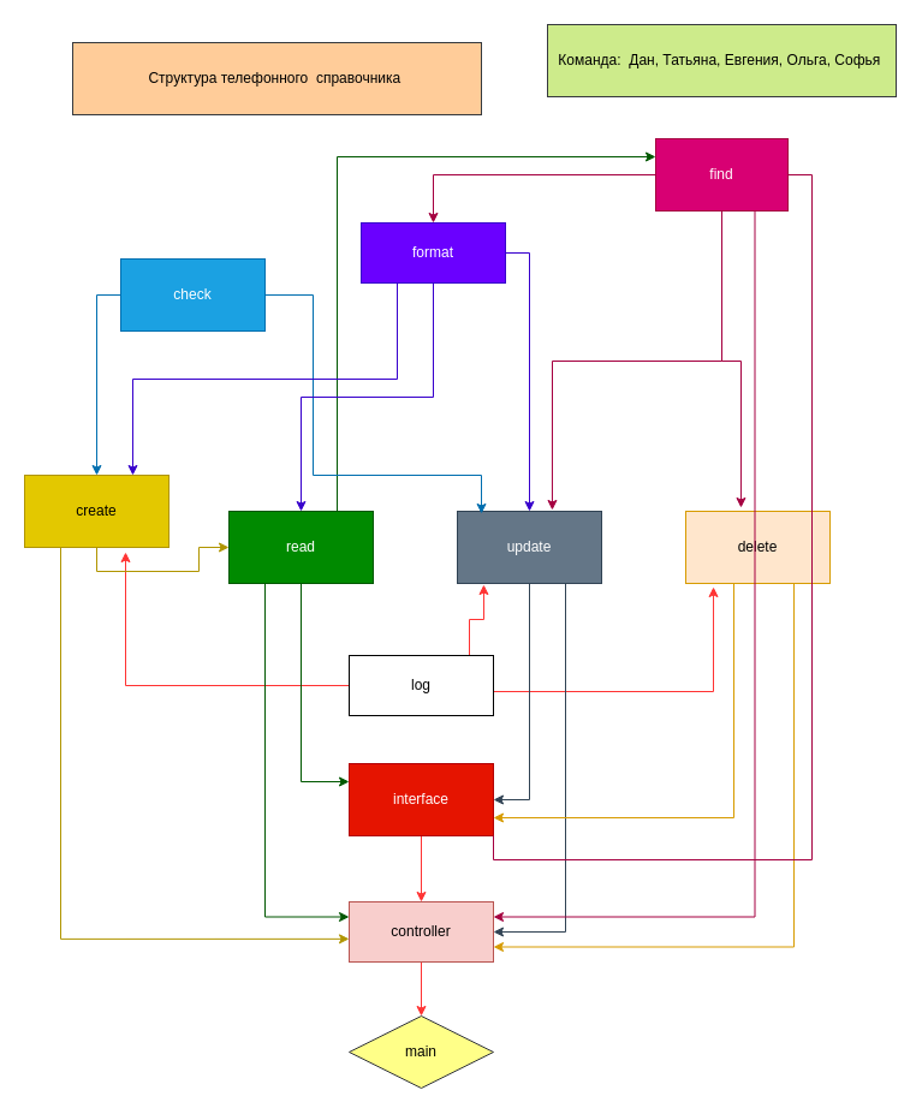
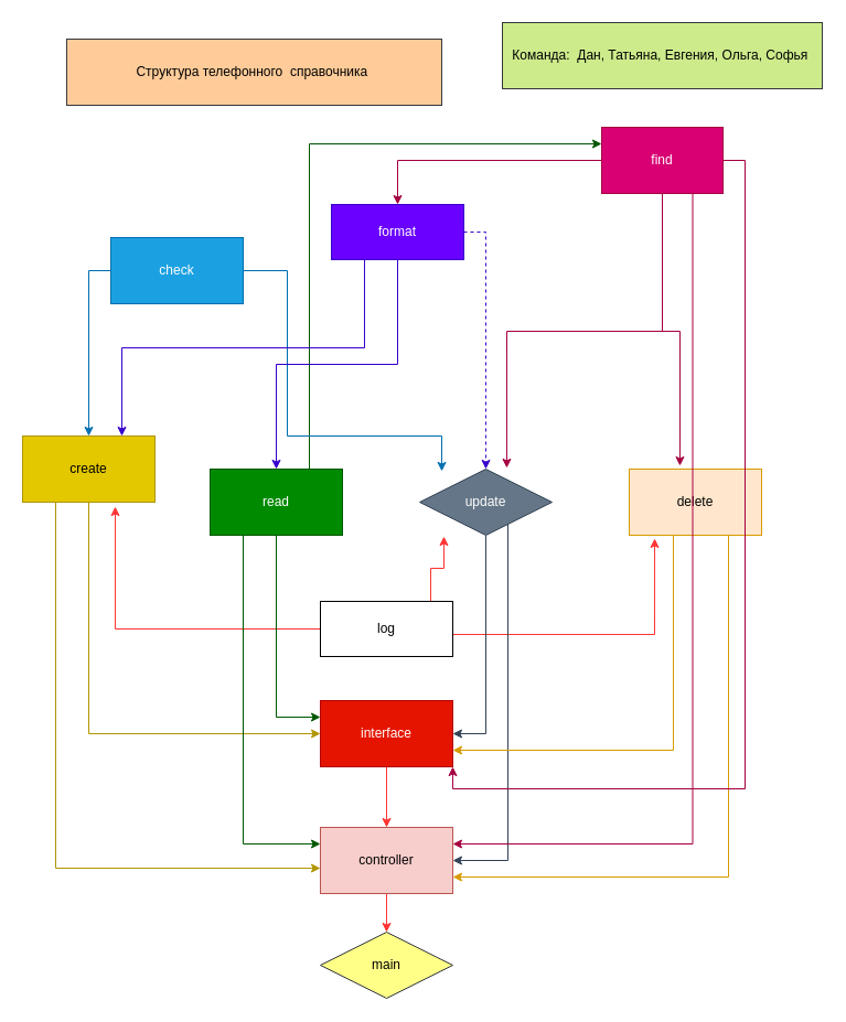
  <mxCell id="0" />
  <mxCell id="1" parent="0" />
  <mxCell id="2" style="edgeStyle=orthogonalEdgeStyle;rounded=0;orthogonalLoop=1;jettySize=auto;html=1;exitX=0.5;exitY=1;exitDx=0;exitDy=0;entryX=0.5;entryY=0;entryDx=0;entryDy=0;strokeColor=#FF3333;fillColor=#FF3333;" edge="1" parent="1" source="3" target="32"><mxGeometry relative="1" as="geometry" /></mxCell>
- <mxCell id="3" value="controller" style="rounded=0;whiteSpace=wrap;html=1;fillColor=#f8cecc;strokeColor=#b85450;" vertex="1" parent="1"><mxGeometry x="290" y="750" width="120" height="50" as="geometry" /></mxCell>
+ <mxCell id="3" value="controller" style="rounded=0;whiteSpace=wrap;html=1;fillColor=#f8cecc;strokeColor=#b85450;" vertex="1" parent="1"><mxGeometry x="290" y="750" width="120" height="60" as="geometry" /></mxCell>
  <mxCell id="4" style="edgeStyle=orthogonalEdgeStyle;rounded=0;orthogonalLoop=1;jettySize=auto;html=1;exitX=0.5;exitY=1;exitDx=0;exitDy=0;entryX=0.5;entryY=0;entryDx=0;entryDy=0;strokeColor=#FF3333;fillColor=#FF3333;" edge="1" parent="1" source="5" target="3"><mxGeometry relative="1" as="geometry" /></mxCell>
  <mxCell id="5" value="interface" style="rounded=0;whiteSpace=wrap;html=1;fillColor=#e51400;fontColor=#ffffff;strokeColor=#B20000;" vertex="1" parent="1"><mxGeometry x="290" y="635" width="120" height="60" as="geometry" /></mxCell>
  <mxCell id="6" style="edgeStyle=orthogonalEdgeStyle;rounded=0;orthogonalLoop=1;jettySize=auto;html=1;exitX=0;exitY=0.5;exitDx=0;exitDy=0;entryX=0.7;entryY=1.067;entryDx=0;entryDy=0;entryPerimeter=0;strokeColor=#FF3333;fillColor=#FF3333;" edge="1" parent="1" source="9" target="12"><mxGeometry relative="1" as="geometry" /></mxCell>
  <mxCell id="7" style="edgeStyle=orthogonalEdgeStyle;rounded=0;orthogonalLoop=1;jettySize=auto;html=1;entryX=0.183;entryY=1.017;entryDx=0;entryDy=0;entryPerimeter=0;strokeColor=#FF3333;fillColor=#FF3333;" edge="1" parent="1" source="9" target="19"><mxGeometry relative="1" as="geometry"><Array as="points"><mxPoint x="390" y="515" /><mxPoint x="402" y="515" /></Array></mxGeometry></mxCell>
  <mxCell id="8" style="edgeStyle=orthogonalEdgeStyle;rounded=0;orthogonalLoop=1;jettySize=auto;html=1;exitX=1;exitY=0.25;exitDx=0;exitDy=0;entryX=0.192;entryY=1.05;entryDx=0;entryDy=0;entryPerimeter=0;strokeColor=#FF3333;fillColor=#FF3333;" edge="1" parent="1" source="9" target="22"><mxGeometry relative="1" as="geometry"><Array as="points"><mxPoint x="410" y="575" /><mxPoint x="593" y="575" /></Array></mxGeometry></mxCell>
  <mxCell id="9" value="log" style="rounded=0;whiteSpace=wrap;html=1;" vertex="1" parent="1"><mxGeometry x="290" y="545" width="120" height="50" as="geometry" /></mxCell>
- <mxCell id="10" style="edgeStyle=orthogonalEdgeStyle;rounded=0;orthogonalLoop=1;jettySize=auto;html=1;exitX=0.5;exitY=1;exitDx=0;exitDy=0;fillColor=#e3c800;strokeColor=#B09500;" edge="1" parent="1" source="12" target="16"><mxGeometry relative="1" as="geometry" /></mxCell>
+ <mxCell id="10" style="edgeStyle=orthogonalEdgeStyle;rounded=0;orthogonalLoop=1;jettySize=auto;html=1;exitX=0.5;exitY=1;exitDx=0;exitDy=0;entryX=0;entryY=0.5;entryDx=0;entryDy=0;fillColor=#e3c800;strokeColor=#B09500;" edge="1" parent="1" source="12" target="5"><mxGeometry relative="1" as="geometry" /></mxCell>
  <mxCell id="11" style="edgeStyle=orthogonalEdgeStyle;rounded=0;orthogonalLoop=1;jettySize=auto;html=1;exitX=0.25;exitY=1;exitDx=0;exitDy=0;entryX=0;entryY=0.617;entryDx=0;entryDy=0;entryPerimeter=0;strokeColor=#B09500;fillColor=#e3c800;" edge="1" parent="1" source="12" target="3"><mxGeometry relative="1" as="geometry" /></mxCell>
  <mxCell id="12" value="create" style="rounded=0;whiteSpace=wrap;html=1;fillColor=#e3c800;strokeColor=#B09500;fontColor=#000000;" vertex="1" parent="1"><mxGeometry x="20" y="395" width="120" height="60" as="geometry" /></mxCell>
  <mxCell id="13" style="edgeStyle=orthogonalEdgeStyle;rounded=0;orthogonalLoop=1;jettySize=auto;html=1;exitX=0.5;exitY=1;exitDx=0;exitDy=0;entryX=0;entryY=0.25;entryDx=0;entryDy=0;fillColor=#008a00;strokeColor=#005700;" edge="1" parent="1" source="16" target="5"><mxGeometry relative="1" as="geometry"><mxPoint x="280" y="575" as="targetPoint" /></mxGeometry></mxCell>
  <mxCell id="14" style="edgeStyle=orthogonalEdgeStyle;rounded=0;orthogonalLoop=1;jettySize=auto;html=1;exitX=0.25;exitY=1;exitDx=0;exitDy=0;entryX=0;entryY=0.25;entryDx=0;entryDy=0;strokeColor=#005700;fillColor=#008a00;" edge="1" parent="1" source="16" target="3"><mxGeometry relative="1" as="geometry" /></mxCell>
  <mxCell id="15" style="edgeStyle=orthogonalEdgeStyle;rounded=0;orthogonalLoop=1;jettySize=auto;html=1;exitX=0.75;exitY=0;exitDx=0;exitDy=0;entryX=0;entryY=0.25;entryDx=0;entryDy=0;strokeColor=#005700;fillColor=#008a00;" edge="1" parent="1" source="16" target="28"><mxGeometry relative="1" as="geometry" /></mxCell>
  <mxCell id="16" value="read" style="rounded=0;whiteSpace=wrap;html=1;fillColor=#008a00;fontColor=#ffffff;strokeColor=#005700;" vertex="1" parent="1"><mxGeometry x="190" y="425" width="120" height="60" as="geometry" /></mxCell>
  <mxCell id="17" style="edgeStyle=orthogonalEdgeStyle;rounded=0;orthogonalLoop=1;jettySize=auto;html=1;exitX=0.5;exitY=1;exitDx=0;exitDy=0;entryX=1;entryY=0.5;entryDx=0;entryDy=0;fillColor=#647687;strokeColor=#314354;" edge="1" parent="1" source="19" target="5"><mxGeometry relative="1" as="geometry" /></mxCell>
  <mxCell id="18" style="edgeStyle=orthogonalEdgeStyle;rounded=0;orthogonalLoop=1;jettySize=auto;html=1;exitX=0.75;exitY=1;exitDx=0;exitDy=0;entryX=1;entryY=0.5;entryDx=0;entryDy=0;strokeColor=#314354;fillColor=#647687;" edge="1" parent="1" source="19" target="3"><mxGeometry relative="1" as="geometry" /></mxCell>
- <mxCell id="19" value="update" style="rounded=0;whiteSpace=wrap;html=1;fillColor=#647687;strokeColor=#314354;fontColor=#ffffff;" vertex="1" parent="1"><mxGeometry x="380" y="425" width="120" height="60" as="geometry" /></mxCell>
+ <mxCell id="19" value="update" style="rhombus;whiteSpace=wrap;html=1;fillColor=#647687;strokeColor=#314354;fontColor=#ffffff;" vertex="1" parent="1"><mxGeometry x="380" y="425" width="120" height="60" as="geometry" /></mxCell>
  <mxCell id="20" style="edgeStyle=orthogonalEdgeStyle;rounded=0;orthogonalLoop=1;jettySize=auto;html=1;exitX=0.5;exitY=1;exitDx=0;exitDy=0;entryX=1;entryY=0.75;entryDx=0;entryDy=0;fillColor=#ffe6cc;strokeColor=#d79b00;" edge="1" parent="1" source="22" target="5"><mxGeometry relative="1" as="geometry"><Array as="points"><mxPoint x="610" y="485" /><mxPoint x="610" y="680" /></Array></mxGeometry></mxCell>
  <mxCell id="21" style="edgeStyle=orthogonalEdgeStyle;rounded=0;orthogonalLoop=1;jettySize=auto;html=1;exitX=0.75;exitY=1;exitDx=0;exitDy=0;entryX=1;entryY=0.75;entryDx=0;entryDy=0;strokeColor=#d79b00;fillColor=#ffe6cc;" edge="1" parent="1" source="22" target="3"><mxGeometry relative="1" as="geometry" /></mxCell>
  <mxCell id="22" value="delete" style="rounded=0;whiteSpace=wrap;html=1;fillColor=#ffe6cc;strokeColor=#d79b00;" vertex="1" parent="1"><mxGeometry x="570" y="425" width="120" height="60" as="geometry" /></mxCell>
  <mxCell id="23" style="edgeStyle=orthogonalEdgeStyle;rounded=0;orthogonalLoop=1;jettySize=auto;html=1;exitX=0.5;exitY=1;exitDx=0;exitDy=0;entryX=0.658;entryY=-0.017;entryDx=0;entryDy=0;entryPerimeter=0;fillColor=#d80073;strokeColor=#A50040;" edge="1" parent="1" source="28" target="19"><mxGeometry relative="1" as="geometry"><mxPoint x="460" y="415" as="targetPoint" /></mxGeometry></mxCell>
  <mxCell id="24" style="edgeStyle=orthogonalEdgeStyle;rounded=0;orthogonalLoop=1;jettySize=auto;html=1;entryX=0.383;entryY=-0.05;entryDx=0;entryDy=0;entryPerimeter=0;fillColor=#d80073;strokeColor=#A50040;" edge="1" parent="1" source="28" target="22"><mxGeometry relative="1" as="geometry" /></mxCell>
- <mxCell id="25" style="edgeStyle=orthogonalEdgeStyle;rounded=0;orthogonalLoop=1;jettySize=auto;html=1;exitX=1;exitY=0.5;exitDx=0;exitDy=0;entryX=1;entryY=1;entryDx=0;entryDy=0;strokeColor=#A50040;fillColor=#d80073;endArrow=none;" edge="1" parent="1" source="28" target="5"><mxGeometry relative="1" as="geometry" /></mxCell>
+ <mxCell id="25" style="edgeStyle=orthogonalEdgeStyle;rounded=0;orthogonalLoop=1;jettySize=auto;html=1;exitX=1;exitY=0.5;exitDx=0;exitDy=0;entryX=1;entryY=1;entryDx=0;entryDy=0;strokeColor=#A50040;fillColor=#d80073;" edge="1" parent="1" source="28" target="5"><mxGeometry relative="1" as="geometry" /></mxCell>
  <mxCell id="26" style="edgeStyle=orthogonalEdgeStyle;rounded=0;orthogonalLoop=1;jettySize=auto;html=1;exitX=0.75;exitY=1;exitDx=0;exitDy=0;entryX=1;entryY=0.25;entryDx=0;entryDy=0;strokeColor=#A50040;fillColor=#d80073;" edge="1" parent="1" source="28" target="3"><mxGeometry relative="1" as="geometry" /></mxCell>
  <mxCell id="27" value="" style="edgeStyle=orthogonalEdgeStyle;rounded=0;orthogonalLoop=1;jettySize=auto;html=1;strokeColor=#A50040;fillColor=#d80073;" edge="1" parent="1" source="28" target="36"><mxGeometry relative="1" as="geometry" /></mxCell>
  <mxCell id="28" value="find" style="rounded=0;whiteSpace=wrap;html=1;fillColor=#d80073;fontColor=#ffffff;strokeColor=#A50040;" vertex="1" parent="1"><mxGeometry x="545" y="115" width="110" height="60" as="geometry" /></mxCell>
  <mxCell id="29" style="edgeStyle=orthogonalEdgeStyle;rounded=0;orthogonalLoop=1;jettySize=auto;html=1;exitX=0;exitY=0.5;exitDx=0;exitDy=0;entryX=0.5;entryY=0;entryDx=0;entryDy=0;fillColor=#1ba1e2;strokeColor=#006EAF;" edge="1" parent="1" source="31" target="12"><mxGeometry relative="1" as="geometry" /></mxCell>
  <mxCell id="30" style="edgeStyle=orthogonalEdgeStyle;rounded=0;orthogonalLoop=1;jettySize=auto;html=1;exitX=1;exitY=0.5;exitDx=0;exitDy=0;entryX=0.167;entryY=0.033;entryDx=0;entryDy=0;entryPerimeter=0;fillColor=#1ba1e2;strokeColor=#006EAF;" edge="1" parent="1" source="31" target="19"><mxGeometry relative="1" as="geometry"><Array as="points"><mxPoint x="260" y="395" /><mxPoint x="400" y="395" /></Array></mxGeometry></mxCell>
  <mxCell id="31" value="check" style="rounded=0;whiteSpace=wrap;html=1;fillColor=#1ba1e2;fontColor=#ffffff;strokeColor=#006EAF;" vertex="1" parent="1"><mxGeometry x="100" y="215" width="120" height="60" as="geometry" /></mxCell>
  <mxCell id="32" value="main" style="rhombus;whiteSpace=wrap;html=1;fillColor=#ffff88;strokeColor=#36393d;" vertex="1" parent="1"><mxGeometry x="290" y="845" width="120" height="60" as="geometry" /></mxCell>
  <mxCell id="33" style="edgeStyle=orthogonalEdgeStyle;rounded=0;orthogonalLoop=1;jettySize=auto;html=1;exitX=0.25;exitY=1;exitDx=0;exitDy=0;entryX=0.75;entryY=0;entryDx=0;entryDy=0;fillColor=#6a00ff;strokeColor=#3700CC;" edge="1" parent="1" source="36" target="12"><mxGeometry relative="1" as="geometry" /></mxCell>
  <mxCell id="34" style="edgeStyle=orthogonalEdgeStyle;rounded=0;orthogonalLoop=1;jettySize=auto;html=1;fillColor=#6a00ff;strokeColor=#3700CC;" edge="1" parent="1" source="36" target="16"><mxGeometry relative="1" as="geometry" /></mxCell>
- <mxCell id="35" style="edgeStyle=orthogonalEdgeStyle;rounded=0;orthogonalLoop=1;jettySize=auto;html=1;exitX=1;exitY=0.5;exitDx=0;exitDy=0;entryX=0.5;entryY=0;entryDx=0;entryDy=0;fillColor=#6a00ff;strokeColor=#3700CC;" edge="1" parent="1" source="36" target="19"><mxGeometry relative="1" as="geometry" /></mxCell>
+ <mxCell id="35" style="edgeStyle=orthogonalEdgeStyle;rounded=0;orthogonalLoop=1;jettySize=auto;html=1;exitX=1;exitY=0.5;exitDx=0;exitDy=0;entryX=0.5;entryY=0;entryDx=0;entryDy=0;fillColor=#6a00ff;strokeColor=#3700CC;dashed=1;" edge="1" parent="1" source="36" target="19"><mxGeometry relative="1" as="geometry" /></mxCell>
  <mxCell id="36" value="format" style="rounded=0;whiteSpace=wrap;html=1;fillColor=#6a00ff;fontColor=#ffffff;strokeColor=#3700CC;" vertex="1" parent="1"><mxGeometry x="300" y="185" width="120" height="50" as="geometry" /></mxCell>
  <mxCell id="37" value="Структура телефонного &amp;nbsp;справочника&amp;nbsp;" style="rounded=0;whiteSpace=wrap;html=1;fillColor=#ffcc99;strokeColor=#36393d;" vertex="1" parent="1"><mxGeometry x="60" y="35" width="340" height="60" as="geometry" /></mxCell>
  <mxCell id="38" value="Команда: &amp;nbsp;Дан, Татьяна, Евгения, Ольга, Софья&amp;nbsp;" style="rounded=0;whiteSpace=wrap;html=1;fillColor=#cdeb8b;strokeColor=#36393d;" vertex="1" parent="1"><mxGeometry x="455" y="20" width="290" height="60" as="geometry" /></mxCell>
